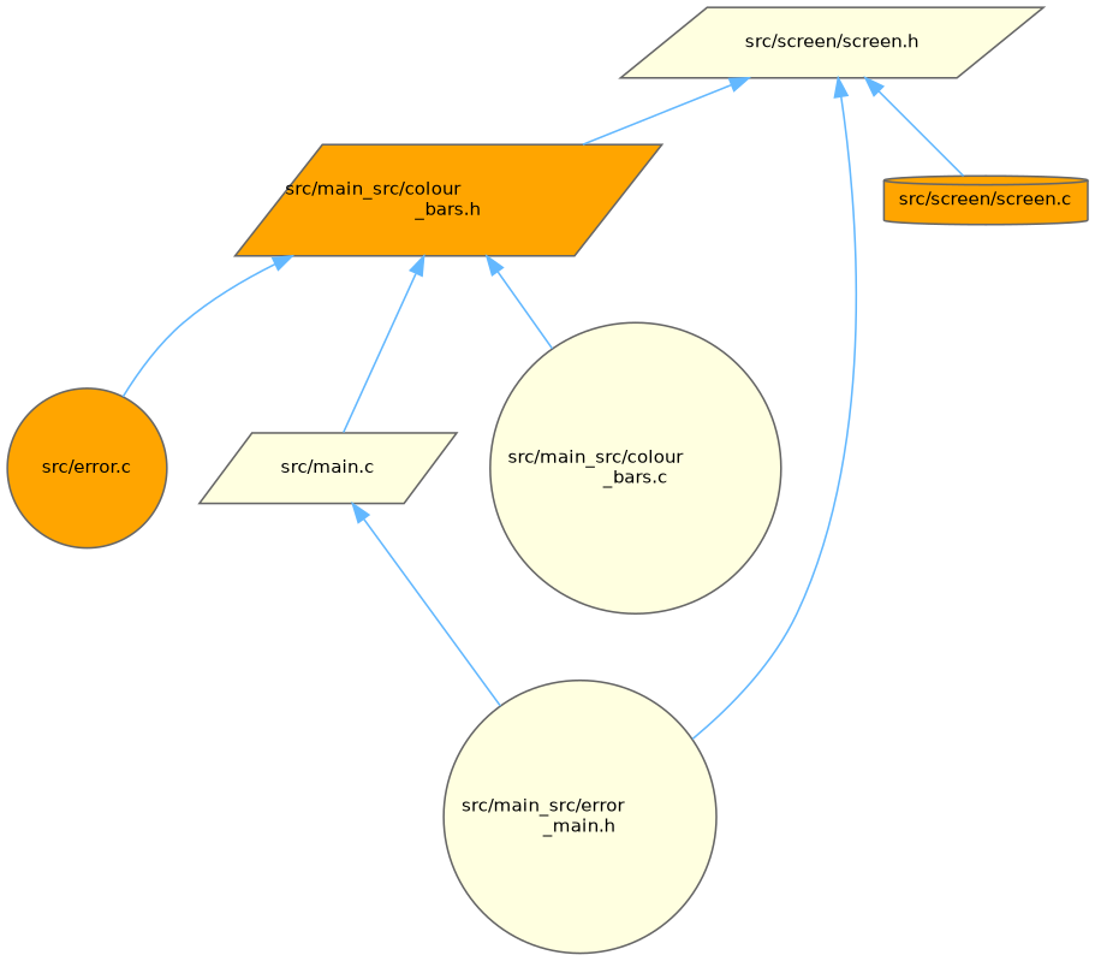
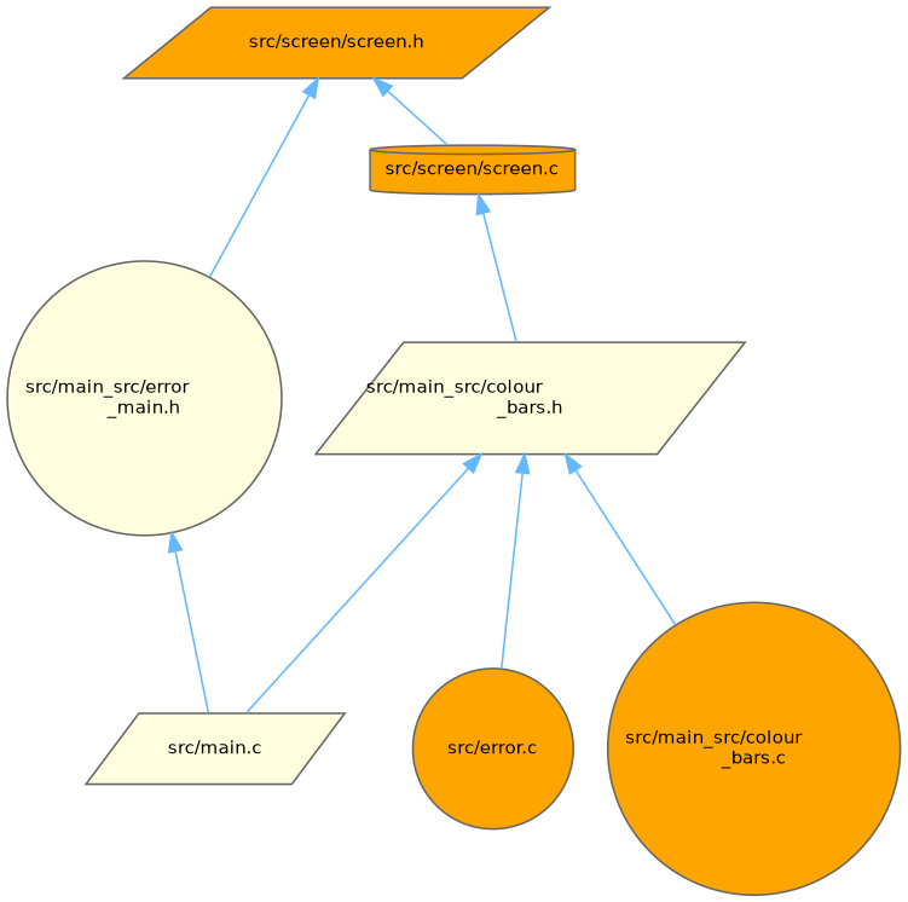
  digraph {
    node [color=grey40 fillcolor=lightyellow fontname=Helvetica fontsize=10 shape=parallelogram style=filled]
    edge [color=steelblue1 dir=back fontname=Helvetica fontsize=10 labelfontname=Helvetica labelfontsize=10 style=solid]
-   n1 [color=gray40 fontcolor=black height=0.2 label="src/screen/screen.h" width=0.4]
-   n2 [fillcolor=orange height=0.2 label="src/main_src/colour\l_bars.h" width=0.4]
+   n1 [color=gray40 fillcolor=orange fontcolor=black height=0.2 label="src/screen/screen.h" width=0.4]
+   n2 [height=0.2 label="src/main_src/colour\l_bars.h" width=0.4]
    n3 [height=0.2 label="src/main_src/error\l_main.h" shape=circle width=0.4]
    n4 [fillcolor=orange height=0.2 label="src/screen/screen.c" shape=cylinder width=0.4]
    n5 [fillcolor=orange height=0.2 label="src/error.c" shape=circle width=0.4]
    n6 [height=0.2 label="src/main.c" width=0.4]
-   n7 [height=0.2 label="src/main_src/colour\l_bars.c" shape=circle width=0.4]
-   n1 -> n2
+   n7 [fillcolor=orange height=0.2 label="src/main_src/colour\l_bars.c" shape=circle width=0.4]
+   n4 -> n2
    n1 -> n3
    n1 -> n4
    n2 -> n5
    n2 -> n6
    n2 -> n7
-   n6 -> n3
+   n3 -> n6
  }
